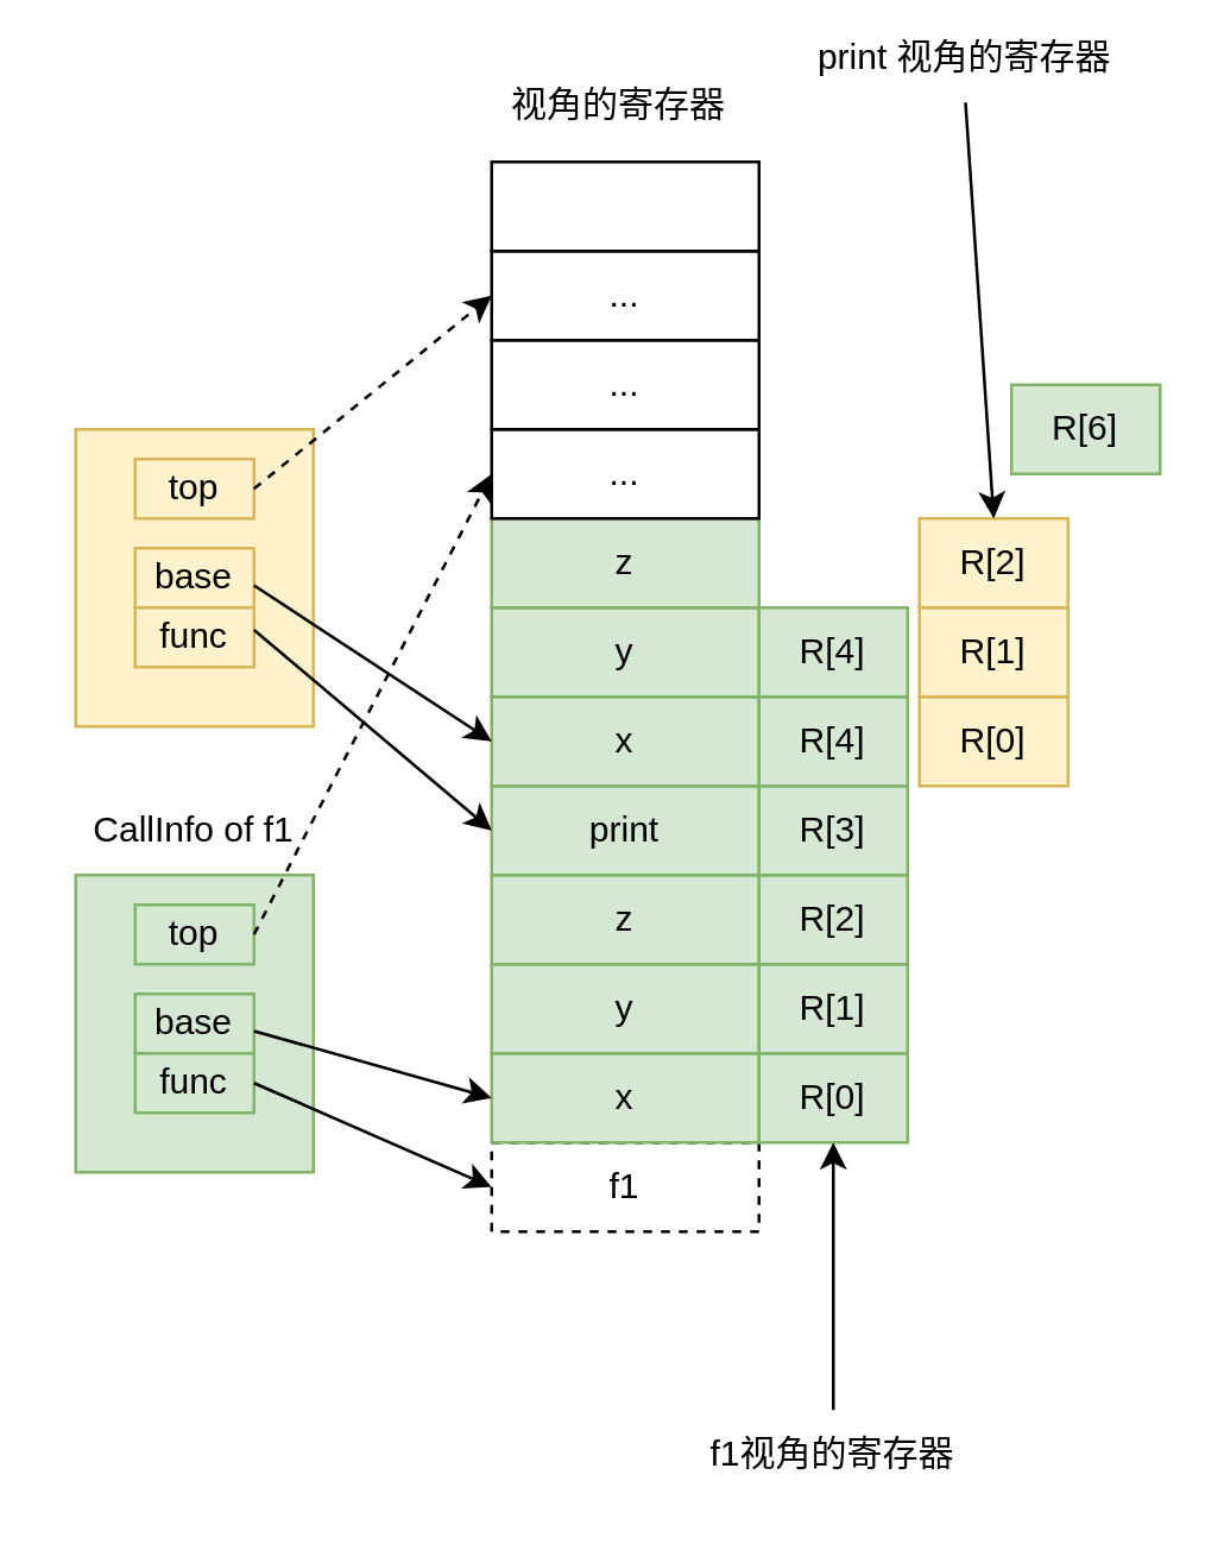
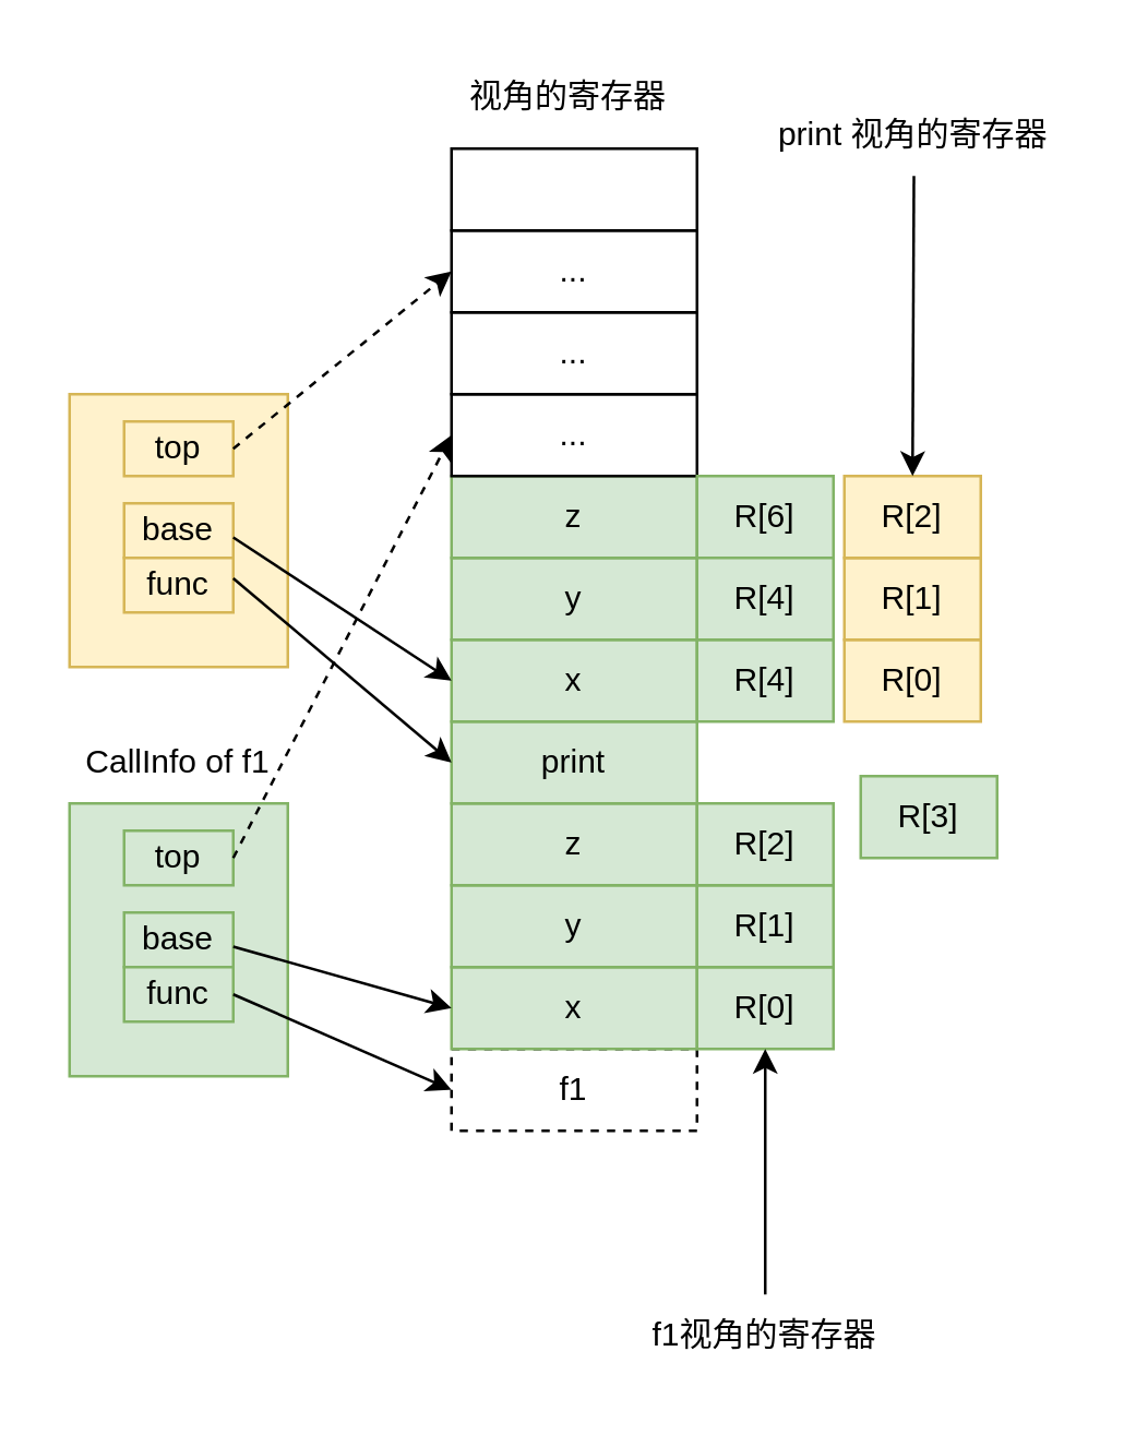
  <mxCell id="0" />
  <mxCell id="1" parent="0" />
  <mxCell id="2" value="CallInfo of f1" style="text;strokeColor=none;align=center;fillColor=none;html=1;verticalAlign=middle;whiteSpace=wrap;rounded=0;" vertex="1" parent="1"><mxGeometry x="20" y="264" width="90" height="30" as="geometry" /></mxCell>
  <mxCell id="3" value="" style="rounded=0;whiteSpace=wrap;html=1;fillColor=#fff2cc;strokeColor=#d6b656;" vertex="1" parent="1"><mxGeometry x="25" y="144" width="80" height="100" as="geometry" /></mxCell>
  <mxCell id="4" value="" style="rounded=0;whiteSpace=wrap;html=1;fillColor=#d5e8d4;strokeColor=#82b366;" vertex="1" parent="1"><mxGeometry x="25" y="294" width="80" height="100" as="geometry" /></mxCell>
  <mxCell id="5" value="视角的寄存器" style="text;strokeColor=none;align=center;fillColor=none;html=1;verticalAlign=middle;whiteSpace=wrap;rounded=0;" vertex="1" parent="1"><mxGeometry x="163" y="20" width="90" height="30" as="geometry" /></mxCell>
  <mxCell id="6" value="top" style="rounded=0;whiteSpace=wrap;html=1;fillColor=#d5e8d4;strokeColor=#82b366;" vertex="1" parent="1"><mxGeometry x="45" y="304" width="40" height="20" as="geometry" /></mxCell>
  <mxCell id="7" value="base" style="rounded=0;whiteSpace=wrap;html=1;fillColor=#d5e8d4;strokeColor=#82b366;" vertex="1" parent="1"><mxGeometry x="45" y="334" width="40" height="20" as="geometry" /></mxCell>
  <mxCell id="8" value="func" style="rounded=0;whiteSpace=wrap;html=1;fillColor=#d5e8d4;strokeColor=#82b366;" vertex="1" parent="1"><mxGeometry x="45" y="354" width="40" height="20" as="geometry" /></mxCell>
  <mxCell id="9" value="top" style="rounded=0;whiteSpace=wrap;html=1;fillColor=#fff2cc;strokeColor=#d6b656;" vertex="1" parent="1"><mxGeometry x="45" y="154" width="40" height="20" as="geometry" /></mxCell>
  <mxCell id="10" value="base" style="rounded=0;whiteSpace=wrap;html=1;fillColor=#fff2cc;strokeColor=#d6b656;" vertex="1" parent="1"><mxGeometry x="45" y="184" width="40" height="20" as="geometry" /></mxCell>
  <mxCell id="11" value="func" style="rounded=0;whiteSpace=wrap;html=1;fillColor=#fff2cc;strokeColor=#d6b656;" vertex="1" parent="1"><mxGeometry x="45" y="204" width="40" height="20" as="geometry" /></mxCell>
  <mxCell id="12" value="f1" style="rounded=0;whiteSpace=wrap;html=1;dashed=1;" vertex="1" parent="1"><mxGeometry x="165" y="384" width="90" height="30" as="geometry" /></mxCell>
  <mxCell id="13" value="x" style="rounded=0;whiteSpace=wrap;html=1;fillColor=#d5e8d4;strokeColor=#82b366;" vertex="1" parent="1"><mxGeometry x="165" y="354" width="90" height="30" as="geometry" /></mxCell>
  <mxCell id="14" value="y" style="rounded=0;whiteSpace=wrap;html=1;fillColor=#d5e8d4;strokeColor=#82b366;" vertex="1" parent="1"><mxGeometry x="165" y="324" width="90" height="30" as="geometry" /></mxCell>
  <mxCell id="15" value="z" style="rounded=0;whiteSpace=wrap;html=1;fillColor=#d5e8d4;strokeColor=#82b366;" vertex="1" parent="1"><mxGeometry x="165" y="294" width="90" height="30" as="geometry" /></mxCell>
  <mxCell id="16" value="print" style="rounded=0;whiteSpace=wrap;html=1;fillColor=#d5e8d4;strokeColor=#82b366;" vertex="1" parent="1"><mxGeometry x="165" y="264" width="90" height="30" as="geometry" /></mxCell>
  <mxCell id="17" value="x" style="rounded=0;whiteSpace=wrap;html=1;fillColor=#d5e8d4;strokeColor=#82b366;" vertex="1" parent="1"><mxGeometry x="165" y="234" width="90" height="30" as="geometry" /></mxCell>
  <mxCell id="18" value="y" style="rounded=0;whiteSpace=wrap;html=1;fillColor=#d5e8d4;strokeColor=#82b366;" vertex="1" parent="1"><mxGeometry x="165" y="204" width="90" height="30" as="geometry" /></mxCell>
  <mxCell id="19" value="z" style="rounded=0;whiteSpace=wrap;html=1;fillColor=#d5e8d4;strokeColor=#82b366;" vertex="1" parent="1"><mxGeometry x="165" y="174" width="90" height="30" as="geometry" /></mxCell>
  <mxCell id="20" value="..." style="rounded=0;whiteSpace=wrap;html=1;" vertex="1" parent="1"><mxGeometry x="165" y="144" width="90" height="30" as="geometry" /></mxCell>
  <mxCell id="21" value="..." style="rounded=0;whiteSpace=wrap;html=1;" vertex="1" parent="1"><mxGeometry x="165" y="114" width="90" height="30" as="geometry" /></mxCell>
  <mxCell id="22" value="..." style="rounded=0;whiteSpace=wrap;html=1;" vertex="1" parent="1"><mxGeometry x="165" y="84" width="90" height="30" as="geometry" /></mxCell>
  <mxCell id="23" value="" style="rounded=0;whiteSpace=wrap;html=1;" vertex="1" parent="1"><mxGeometry x="165" y="54" width="90" height="30" as="geometry" /></mxCell>
  <mxCell id="24" value="R[0]" style="rounded=0;whiteSpace=wrap;html=1;fillColor=#d5e8d4;strokeColor=#82b366;" vertex="1" parent="1"><mxGeometry x="255" y="354" width="50" height="30" as="geometry" /></mxCell>
  <mxCell id="25" value="R[1]" style="rounded=0;whiteSpace=wrap;html=1;fillColor=#d5e8d4;strokeColor=#82b366;" vertex="1" parent="1"><mxGeometry x="255" y="324" width="50" height="30" as="geometry" /></mxCell>
  <mxCell id="26" value="R[2]" style="rounded=0;whiteSpace=wrap;html=1;fillColor=#d5e8d4;strokeColor=#82b366;" vertex="1" parent="1"><mxGeometry x="255" y="294" width="50" height="30" as="geometry" /></mxCell>
- <mxCell id="27" value="R[3]" style="rounded=0;whiteSpace=wrap;html=1;fillColor=#d5e8d4;strokeColor=#82b366;" vertex="1" parent="1"><mxGeometry x="255" y="264" width="50" height="30" as="geometry" /></mxCell>
- <mxCell id="28" value="R[6]" style="rounded=0;whiteSpace=wrap;html=1;fillColor=#d5e8d4;strokeColor=#82b366;" vertex="1" parent="1"><mxGeometry x="340" y="129" width="50" height="30" as="geometry" /></mxCell>
+ <mxCell id="27" value="R[3]" style="rounded=0;whiteSpace=wrap;html=1;fillColor=#d5e8d4;strokeColor=#82b366;" vertex="1" parent="1"><mxGeometry x="315" y="284" width="50" height="30" as="geometry" /></mxCell>
+ <mxCell id="28" value="R[6]" style="rounded=0;whiteSpace=wrap;html=1;fillColor=#d5e8d4;strokeColor=#82b366;" vertex="1" parent="1"><mxGeometry x="255" y="174" width="50" height="30" as="geometry" /></mxCell>
  <mxCell id="29" value="R[4]" style="rounded=0;whiteSpace=wrap;html=1;fillColor=#d5e8d4;strokeColor=#82b366;" vertex="1" parent="1"><mxGeometry x="255" y="234" width="50" height="30" as="geometry" /></mxCell>
  <mxCell id="30" value="R[4]" style="rounded=0;whiteSpace=wrap;html=1;fillColor=#d5e8d4;strokeColor=#82b366;" vertex="1" parent="1"><mxGeometry x="255" y="204" width="50" height="30" as="geometry" /></mxCell>
  <mxCell id="31" value="" style="endArrow=classic;html=1;rounded=0;exitX=1;exitY=0.5;exitDx=0;exitDy=0;entryX=0;entryY=0.5;entryDx=0;entryDy=0;dashed=1;" edge="1" parent="1" source="6" target="20"><mxGeometry width="50" height="50" relative="1" as="geometry"><mxPoint x="285" y="354" as="sourcePoint" /><mxPoint x="335" y="304" as="targetPoint" /></mxGeometry></mxCell>
  <mxCell id="32" value="" style="endArrow=classic;html=1;rounded=0;exitX=1;exitY=0.5;exitDx=0;exitDy=0;entryX=0;entryY=0.5;entryDx=0;entryDy=0;" edge="1" parent="1" source="8" target="12"><mxGeometry width="50" height="50" relative="1" as="geometry"><mxPoint x="285" y="354" as="sourcePoint" /><mxPoint x="335" y="304" as="targetPoint" /></mxGeometry></mxCell>
  <mxCell id="33" value="" style="endArrow=classic;html=1;rounded=0;exitX=1;exitY=0.5;exitDx=0;exitDy=0;entryX=0;entryY=0.5;entryDx=0;entryDy=0;" edge="1" parent="1" target="13"><mxGeometry width="50" height="50" relative="1" as="geometry"><mxPoint x="85" y="346.5" as="sourcePoint" /><mxPoint x="165" y="381.5" as="targetPoint" /></mxGeometry></mxCell>
  <mxCell id="34" value="" style="endArrow=classic;html=1;rounded=0;exitX=1;exitY=0.5;exitDx=0;exitDy=0;entryX=0;entryY=0.5;entryDx=0;entryDy=0;" edge="1" parent="1" target="16"><mxGeometry width="50" height="50" relative="1" as="geometry"><mxPoint x="85" y="211.5" as="sourcePoint" /><mxPoint x="165" y="234" as="targetPoint" /></mxGeometry></mxCell>
  <mxCell id="35" value="" style="endArrow=classic;html=1;rounded=0;exitX=1;exitY=0.5;exitDx=0;exitDy=0;entryX=0;entryY=0.5;entryDx=0;entryDy=0;" edge="1" parent="1" target="17"><mxGeometry width="50" height="50" relative="1" as="geometry"><mxPoint x="85" y="196.5" as="sourcePoint" /><mxPoint x="165" y="264" as="targetPoint" /></mxGeometry></mxCell>
  <mxCell id="36" value="" style="endArrow=classic;html=1;rounded=0;entryX=0;entryY=0.5;entryDx=0;entryDy=0;dashed=1;" edge="1" parent="1" target="22"><mxGeometry width="50" height="50" relative="1" as="geometry"><mxPoint x="85" y="164" as="sourcePoint" /><mxPoint x="165" y="14" as="targetPoint" /></mxGeometry></mxCell>
  <mxCell id="37" value="f1视角的寄存器" style="text;strokeColor=none;align=center;fillColor=none;html=1;verticalAlign=middle;whiteSpace=wrap;rounded=0;" vertex="1" parent="1"><mxGeometry x="230" y="474" width="100" height="30" as="geometry" /></mxCell>
  <mxCell id="38" value="" style="endArrow=classic;html=1;rounded=0;exitX=0.5;exitY=0;exitDx=0;exitDy=0;entryX=0.5;entryY=1;entryDx=0;entryDy=0;" edge="1" parent="1" source="37" target="24"><mxGeometry width="50" height="50" relative="1" as="geometry"><mxPoint x="285" y="354" as="sourcePoint" /><mxPoint x="335" y="304" as="targetPoint" /></mxGeometry></mxCell>
  <mxCell id="39" value="R[0]" style="rounded=0;whiteSpace=wrap;html=1;fillColor=#fff2cc;strokeColor=#d6b656;" vertex="1" parent="1"><mxGeometry x="309" y="234" width="50" height="30" as="geometry" /></mxCell>
  <mxCell id="40" value="R[1]" style="rounded=0;whiteSpace=wrap;html=1;fillColor=#fff2cc;strokeColor=#d6b656;" vertex="1" parent="1"><mxGeometry x="309" y="204" width="50" height="30" as="geometry" /></mxCell>
  <mxCell id="41" value="R[2]" style="rounded=0;whiteSpace=wrap;html=1;fillColor=#fff2cc;strokeColor=#d6b656;" vertex="1" parent="1"><mxGeometry x="309" y="174" width="50" height="30" as="geometry" /></mxCell>
- <mxCell id="42" value="print 视角的寄存器" style="text;strokeColor=none;align=center;fillColor=none;html=1;verticalAlign=middle;whiteSpace=wrap;rounded=0;" vertex="1" parent="1"><mxGeometry x="269" y="4" width="111" height="30" as="geometry" /></mxCell>
+ <mxCell id="42" value="print 视角的寄存器" style="text;strokeColor=none;align=center;fillColor=none;html=1;verticalAlign=middle;whiteSpace=wrap;rounded=0;" vertex="1" parent="1"><mxGeometry x="279" y="34" width="111" height="30" as="geometry" /></mxCell>
  <mxCell id="43" value="" style="endArrow=classic;html=1;rounded=0;exitX=0.5;exitY=1;exitDx=0;exitDy=0;entryX=0.5;entryY=0;entryDx=0;entryDy=0;" edge="1" parent="1" source="42" target="41"><mxGeometry width="50" height="50" relative="1" as="geometry"><mxPoint x="330" y="154" as="sourcePoint" /><mxPoint x="405" y="104" as="targetPoint" /></mxGeometry></mxCell>
